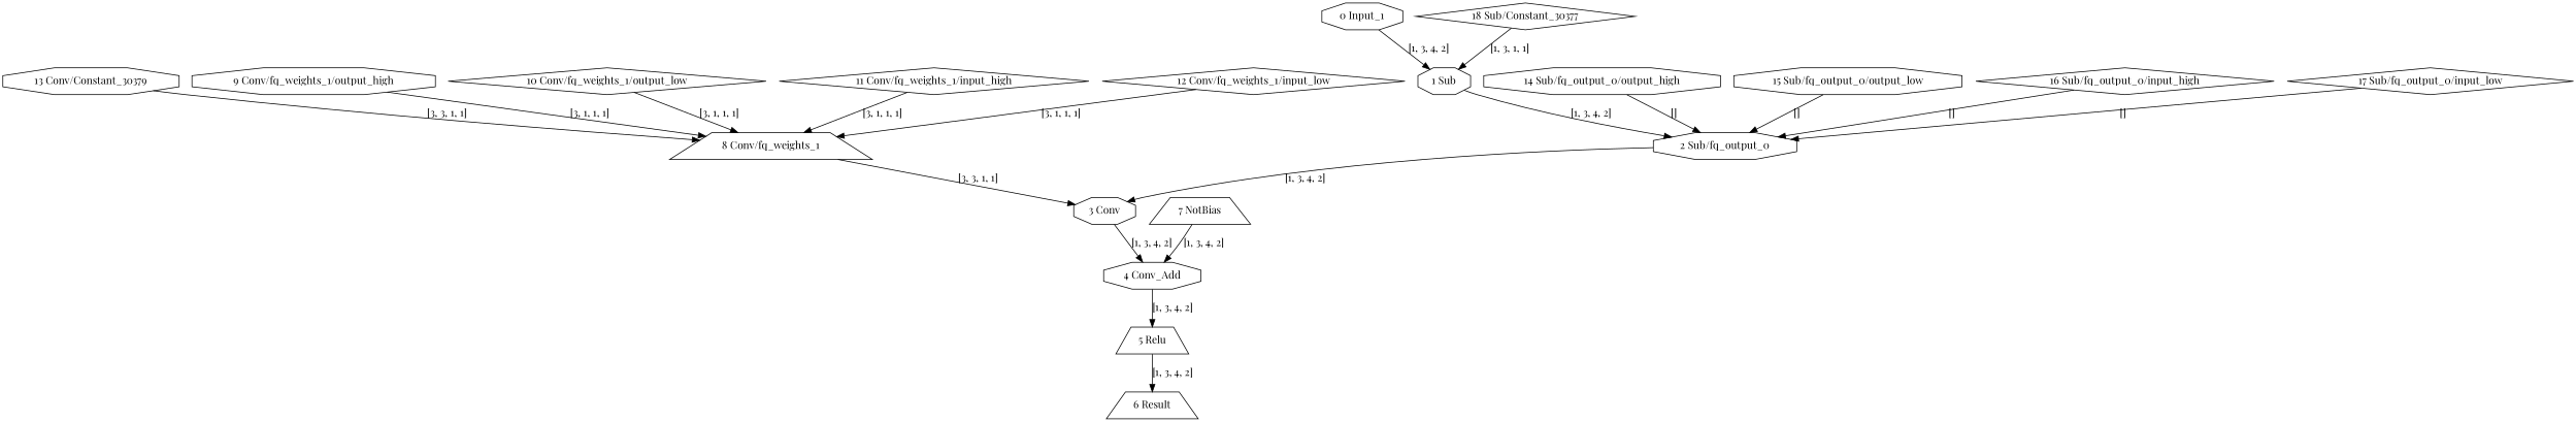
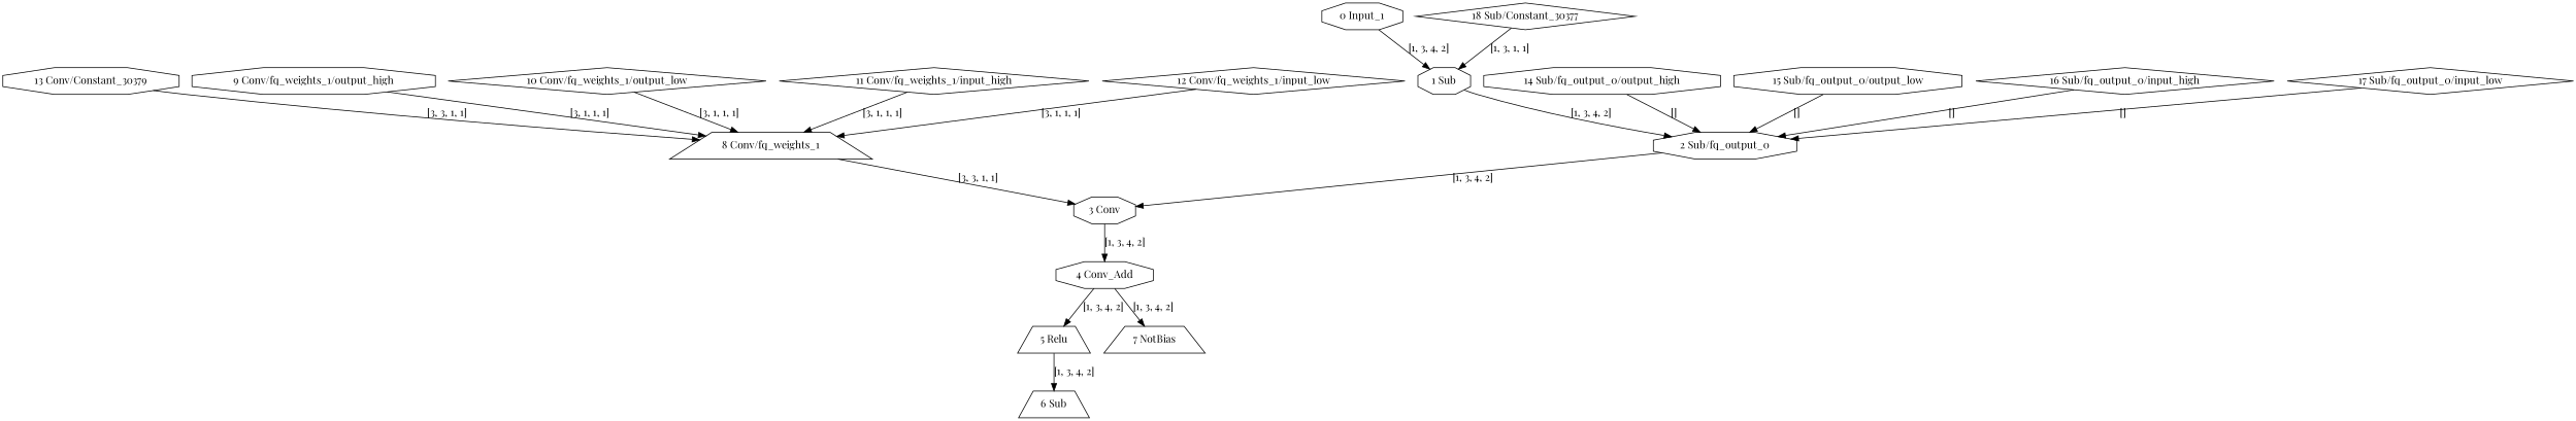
  strict digraph {
    fontname="Playfair Display"
    node [fontname="Playfair Display" shape=octagon type=Constant]
    edge [fontname="Playfair Display" style=solid]
    "0 Input_1" [type=Parameter]
    "1 Sub" [type=Subtract]
    "2 Sub/fq_output_0" [type=FakeQuantize]
    "3 Conv" [type=Convolution]
    "4 Conv_Add" [type=Add]
    "5 Relu" [shape=trapezium type=Relu]
-   "6 Result" [shape=trapezium type=Result]
+   "6 Result" [shape=trapezium type=Result label="6 Sub"]
    "7 NotBias" [shape=trapezium]
    "8 Conv/fq_weights_1" [shape=trapezium type=FakeQuantize]
    "9 Conv/fq_weights_1/output_high"
    "10 Conv/fq_weights_1/output_low" [shape=diamond]
    "11 Conv/fq_weights_1/input_high" [shape=diamond]
    "12 Conv/fq_weights_1/input_low" [shape=diamond]
    "13 Conv/Constant_30379"
    "14 Sub/fq_output_0/output_high"
    "15 Sub/fq_output_0/output_low"
    "16 Sub/fq_output_0/input_high" [shape=diamond]
    "17 Sub/fq_output_0/input_low" [shape=diamond]
    "18 Sub/Constant_30377" [shape=diamond]
    "0 Input_1" -> "1 Sub" [label="[1, 3, 4, 2]"]
    "1 Sub" -> "2 Sub/fq_output_0" [label="[1, 3, 4, 2]"]
    "2 Sub/fq_output_0" -> "3 Conv" [label="[1, 3, 4, 2]"]
    "3 Conv" -> "4 Conv_Add" [label="[1, 3, 4, 2]"]
    "4 Conv_Add" -> "5 Relu" [label="[1, 3, 4, 2]"]
    "5 Relu" -> "6 Result" [label="[1, 3, 4, 2]"]
-   "7 NotBias" -> "4 Conv_Add" [label="[1, 3, 4, 2]"]
+   "4 Conv_Add" -> "7 NotBias" [label="[1, 3, 4, 2]"]
    "8 Conv/fq_weights_1" -> "3 Conv" [label="[3, 3, 1, 1]"]
    "9 Conv/fq_weights_1/output_high" -> "8 Conv/fq_weights_1" [label="[3, 1, 1, 1]"]
    "10 Conv/fq_weights_1/output_low" -> "8 Conv/fq_weights_1" [label="[3, 1, 1, 1]"]
    "11 Conv/fq_weights_1/input_high" -> "8 Conv/fq_weights_1" [label="[3, 1, 1, 1]"]
    "12 Conv/fq_weights_1/input_low" -> "8 Conv/fq_weights_1" [label="[3, 1, 1, 1]"]
    "13 Conv/Constant_30379" -> "8 Conv/fq_weights_1" [label="[3, 3, 1, 1]"]
    "14 Sub/fq_output_0/output_high" -> "2 Sub/fq_output_0" [label="[]"]
    "15 Sub/fq_output_0/output_low" -> "2 Sub/fq_output_0" [label="[]"]
    "16 Sub/fq_output_0/input_high" -> "2 Sub/fq_output_0" [label="[]"]
    "17 Sub/fq_output_0/input_low" -> "2 Sub/fq_output_0" [label="[]"]
    "18 Sub/Constant_30377" -> "1 Sub" [label="[1, 3, 1, 1]"]
  }
